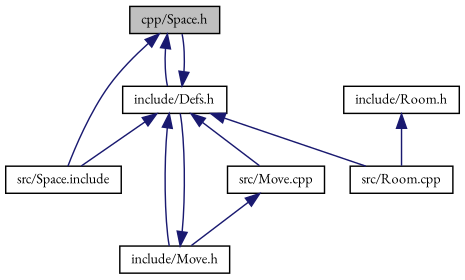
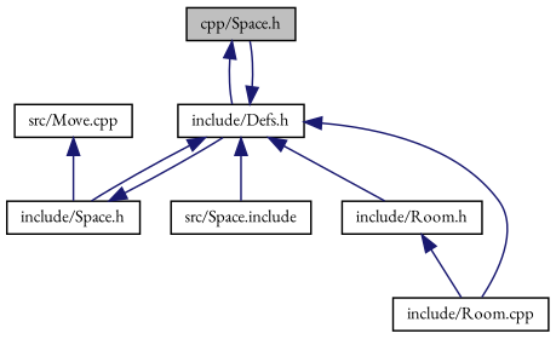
  digraph {
    fontname="EB Garamond"
    node [color=black fillcolor=white fontname="EB Garamond" fontsize=10 shape=record style=filled]
    edge [color=midnightblue dir=back fontname="EB Garamond" fontsize=10 labelfontname=Helvetica labelfontsize=10 style=solid]
    n1 [fillcolor=grey75 fontcolor=black height=0.2 label="cpp/Space.h" width=0.4]
    n2 [height=0.2 label="include/Defs.h" width=0.4]
    n3 [height=0.2 label="src/Space.include" width=0.4]
-   n4 [height=0.2 label="include/Move.h" width=0.4]
+   n4 [height=0.2 label="include/Space.h" width=0.4]
    n5 [height=0.2 label="include/Room.h" width=0.4]
-   n6 [height=0.2 label="src/Room.cpp" width=0.4]
+   n6 [height=0.2 label="include/Room.cpp" width=0.4]
    n7 [height=0.2 label="src/Move.cpp" width=0.4]
    n1 -> n2
-   n1 -> n3
    n2 -> n1
    n2 -> n3
    n2 -> n4
-   n2 -> n7
+   n2 -> n5
    n2 -> n6
    n4 -> n2
    n5 -> n6
    n7 -> n4
  }
